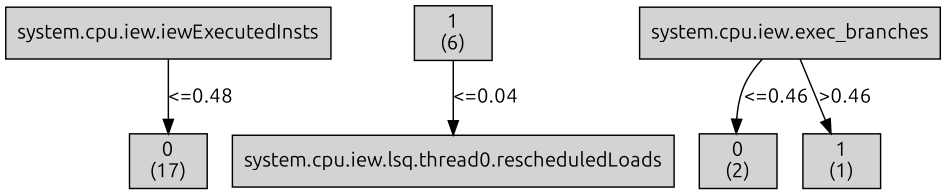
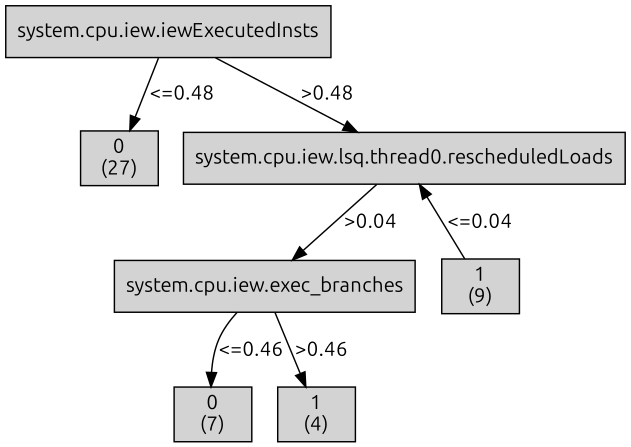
  digraph {
    fontname=Ubuntu
    node [fontname=Ubuntu shape=box style=filled weight=2]
    edge [fontname=Ubuntu]
    n1 [label="system.cpu.iew.iewExecutedInsts\n" weight=1]
-   n2 [label="0\n(17)\n"]
+   n2 [label="0\n(27)\n"]
    n3 [label="system.cpu.iew.lsq.thread0.rescheduledLoads\n"]
-   n4 [label="1\n(6)\n" weight=3]
+   n4 [label="1\n(9)\n" weight=3]
    n5 [label="system.cpu.iew.exec_branches\n" weight=3]
-   n6 [label="0\n(2)\n" weight=4]
-   n7 [label="1\n(1)\n" weight=4]
+   n6 [label="0\n(7)\n" weight=4]
+   n7 [label="1\n(4)\n" weight=4]
    subgraph sub_1 {
      rank=same
      n1
    }
    subgraph sub_2 {
      rank=same
      n2
      n3
    }
    subgraph sub_3 {
      rank=same
      n4
      n5
    }
    subgraph sub_4 {
      rank=same
      n6
      n7
    }
    n1 -> n2 [label="<=0.48"]
+   n1 -> n3 [label=">0.48"]
+   n3 -> n5 [label=">0.04"]
    n4 -> n3 [label="<=0.04"]
    n5 -> n6 [label="<=0.46"]
    n5 -> n7 [label=">0.46"]
  }
